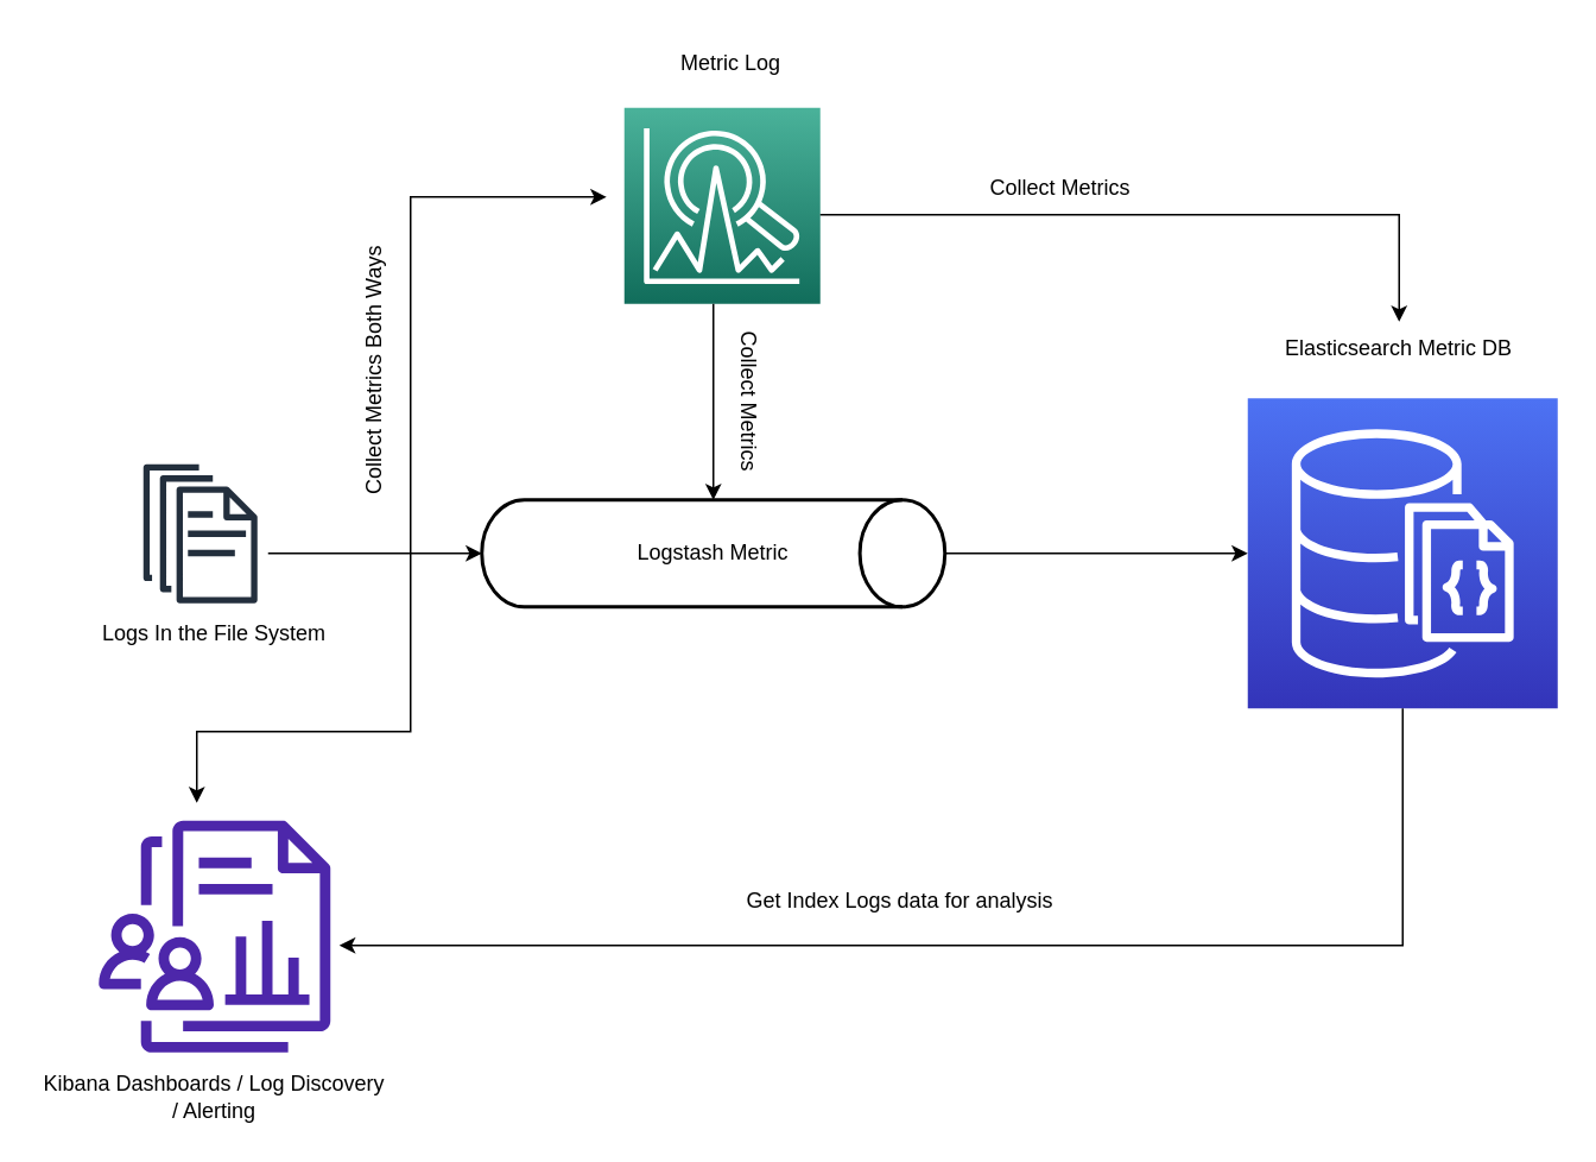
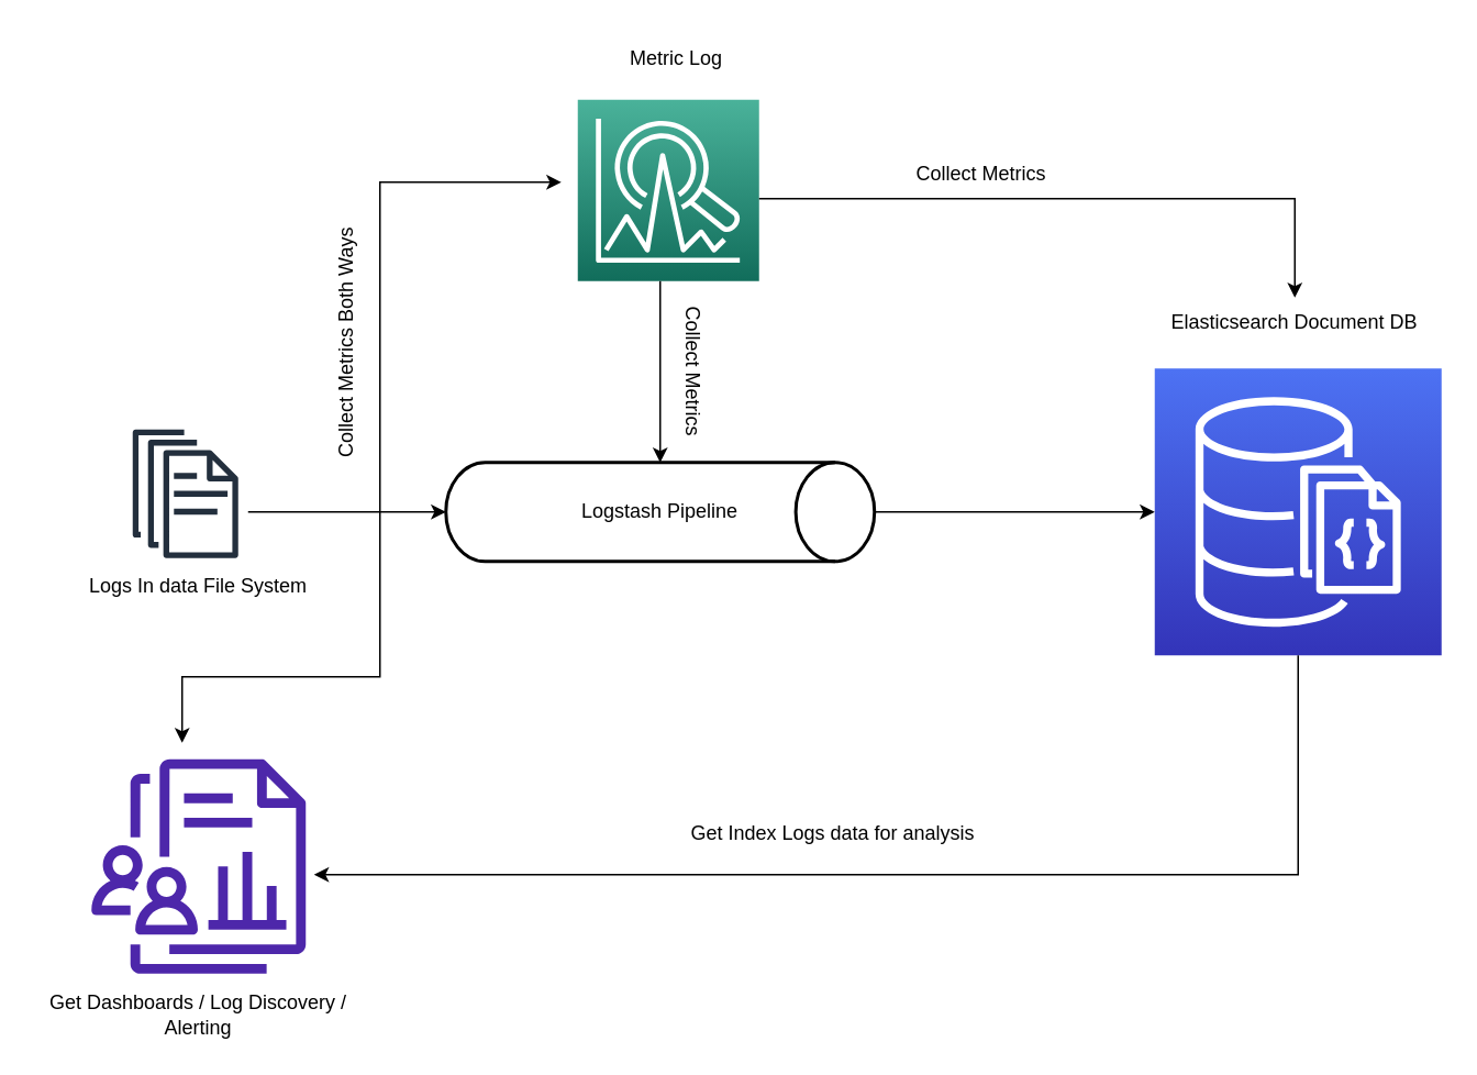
  <mxCell id="0" />
  <mxCell id="1" parent="0" />
  <mxCell id="2" value="" style="sketch=0;outlineConnect=0;fontColor=#232F3E;gradientColor=none;fillColor=#232F3D;strokeColor=none;dashed=0;verticalLabelPosition=bottom;verticalAlign=top;align=center;html=1;fontSize=12;fontStyle=0;aspect=fixed;pointerEvents=1;shape=mxgraph.aws4.documents;" vertex="1" parent="1"><mxGeometry x="80" y="260" width="64" height="78" as="geometry" /></mxCell>
- <mxCell id="3" value="Logs In the File System" style="text;html=1;strokeColor=none;fillColor=none;align=center;verticalAlign=middle;whiteSpace=wrap;rounded=0;" vertex="1" parent="1"><mxGeometry x="20" y="340" width="200" height="30" as="geometry" /></mxCell>
- <mxCell id="4" value="Logstash Metric" style="strokeWidth=2;html=1;shape=mxgraph.flowchart.direct_data;whiteSpace=wrap;" vertex="1" parent="1"><mxGeometry x="270" y="280" width="260" height="60" as="geometry" /></mxCell>
+ <mxCell id="3" value="Logs In data File System" style="text;html=1;strokeColor=none;fillColor=none;align=center;verticalAlign=middle;whiteSpace=wrap;rounded=0;" vertex="1" parent="1"><mxGeometry x="20" y="340" width="200" height="30" as="geometry" /></mxCell>
+ <mxCell id="4" value="Logstash Pipeline" style="strokeWidth=2;html=1;shape=mxgraph.flowchart.direct_data;whiteSpace=wrap;" vertex="1" parent="1"><mxGeometry x="270" y="280" width="260" height="60" as="geometry" /></mxCell>
  <mxCell id="5" value="" style="sketch=0;points=[[0,0,0],[0.25,0,0],[0.5,0,0],[0.75,0,0],[1,0,0],[0,1,0],[0.25,1,0],[0.5,1,0],[0.75,1,0],[1,1,0],[0,0.25,0],[0,0.5,0],[0,0.75,0],[1,0.25,0],[1,0.5,0],[1,0.75,0]];outlineConnect=0;fontColor=#232F3E;gradientColor=#4D72F3;gradientDirection=north;fillColor=#3334B9;strokeColor=#ffffff;dashed=0;verticalLabelPosition=bottom;verticalAlign=top;align=center;html=1;fontSize=12;fontStyle=0;aspect=fixed;shape=mxgraph.aws4.resourceIcon;resIcon=mxgraph.aws4.documentdb_with_mongodb_compatibility;" vertex="1" parent="1"><mxGeometry x="700" y="223" width="174" height="174" as="geometry" /></mxCell>
- <mxCell id="6" value="Elasticsearch Metric DB" style="text;html=1;strokeColor=none;fillColor=none;align=center;verticalAlign=middle;whiteSpace=wrap;rounded=0;" vertex="1" parent="1"><mxGeometry x="700" y="180" width="170" height="30" as="geometry" /></mxCell>
+ <mxCell id="6" value="Elasticsearch Document DB" style="text;html=1;strokeColor=none;fillColor=none;align=center;verticalAlign=middle;whiteSpace=wrap;rounded=0;" vertex="1" parent="1"><mxGeometry x="700" y="180" width="170" height="30" as="geometry" /></mxCell>
  <mxCell id="7" value="" style="endArrow=classic;html=1;rounded=0;exitX=1;exitY=0.5;exitDx=0;exitDy=0;exitPerimeter=0;" edge="1" parent="1" source="4" target="5"><mxGeometry width="50" height="50" relative="1" as="geometry"><mxPoint x="480" y="320" as="sourcePoint" /><mxPoint x="530" y="270" as="targetPoint" /></mxGeometry></mxCell>
  <mxCell id="8" value="" style="endArrow=classic;html=1;rounded=0;" edge="1" parent="1"><mxGeometry width="50" height="50" relative="1" as="geometry"><mxPoint x="150" y="310" as="sourcePoint" /><mxPoint x="270" y="310" as="targetPoint" /></mxGeometry></mxCell>
  <mxCell id="9" value="" style="sketch=0;outlineConnect=0;fontColor=#232F3E;gradientColor=none;fillColor=#4D27AA;strokeColor=none;dashed=0;verticalLabelPosition=bottom;verticalAlign=top;align=center;html=1;fontSize=12;fontStyle=0;aspect=fixed;pointerEvents=1;shape=mxgraph.aws4.datazone_data_projects;" vertex="1" parent="1"><mxGeometry x="55" y="460" width="130" height="130" as="geometry" /></mxCell>
- <mxCell id="10" value="Kibana Dashboards / Log Discovery / Alerting" style="text;html=1;strokeColor=none;fillColor=none;align=center;verticalAlign=middle;whiteSpace=wrap;rounded=0;" vertex="1" parent="1"><mxGeometry x="20" y="600" width="200" height="30" as="geometry" /></mxCell>
+ <mxCell id="10" value="Get Dashboards / Log Discovery / Alerting" style="text;html=1;strokeColor=none;fillColor=none;align=center;verticalAlign=middle;whiteSpace=wrap;rounded=0;" vertex="1" parent="1"><mxGeometry x="20" y="600" width="200" height="30" as="geometry" /></mxCell>
  <mxCell id="11" value="" style="sketch=0;points=[[0,0,0],[0.25,0,0],[0.5,0,0],[0.75,0,0],[1,0,0],[0,1,0],[0.25,1,0],[0.5,1,0],[0.75,1,0],[1,1,0],[0,0.25,0],[0,0.5,0],[0,0.75,0],[1,0.25,0],[1,0.5,0],[1,0.75,0]];outlineConnect=0;fontColor=#232F3E;gradientColor=#4AB29A;gradientDirection=north;fillColor=#116D5B;strokeColor=#ffffff;dashed=0;verticalLabelPosition=bottom;verticalAlign=top;align=center;html=1;fontSize=12;fontStyle=0;aspect=fixed;shape=mxgraph.aws4.resourceIcon;resIcon=mxgraph.aws4.lookout_for_metrics;" vertex="1" parent="1"><mxGeometry x="350" y="60" width="110" height="110" as="geometry" /></mxCell>
  <mxCell id="12" value="Metric Log" style="text;html=1;strokeColor=none;fillColor=none;align=center;verticalAlign=middle;whiteSpace=wrap;rounded=0;" vertex="1" parent="1"><mxGeometry x="310" y="20" width="200" height="30" as="geometry" /></mxCell>
  <mxCell id="13" value="" style="endArrow=classic;html=1;rounded=0;entryX=0.5;entryY=0;entryDx=0;entryDy=0;entryPerimeter=0;" edge="1" parent="1" target="4"><mxGeometry width="50" height="50" relative="1" as="geometry"><mxPoint x="400" y="170" as="sourcePoint" /><mxPoint x="530" y="270" as="targetPoint" /></mxGeometry></mxCell>
  <mxCell id="14" value="" style="endArrow=classic;html=1;rounded=0;entryX=0.5;entryY=0;entryDx=0;entryDy=0;" edge="1" parent="1" target="6"><mxGeometry width="50" height="50" relative="1" as="geometry"><mxPoint x="460" y="120" as="sourcePoint" /><mxPoint x="410" y="290" as="targetPoint" /><Array as="points"><mxPoint x="785" y="120" /></Array></mxGeometry></mxCell>
  <mxCell id="15" value="" style="endArrow=classic;html=1;rounded=0;exitX=0.5;exitY=1;exitDx=0;exitDy=0;exitPerimeter=0;" edge="1" parent="1" source="5"><mxGeometry width="50" height="50" relative="1" as="geometry"><mxPoint x="410" y="180" as="sourcePoint" /><mxPoint x="190" y="530" as="targetPoint" /><Array as="points"><mxPoint x="787" y="530" /></Array></mxGeometry></mxCell>
  <mxCell id="16" value="Collect Metrics" style="text;html=1;strokeColor=none;fillColor=none;align=center;verticalAlign=middle;whiteSpace=wrap;rounded=0;" vertex="1" parent="1"><mxGeometry x="530" y="90" width="130" height="30" as="geometry" /></mxCell>
  <mxCell id="17" value="Collect Metrics" style="text;html=1;strokeColor=none;fillColor=none;align=center;verticalAlign=middle;whiteSpace=wrap;rounded=0;rotation=90;" vertex="1" parent="1"><mxGeometry x="370" y="210" width="100" height="30" as="geometry" /></mxCell>
  <mxCell id="18" value="Collect Metrics Both Ways" style="text;html=1;strokeColor=none;fillColor=none;align=center;verticalAlign=middle;whiteSpace=wrap;rounded=0;rotation=270;" vertex="1" parent="1"><mxGeometry x="122.5" y="193" width="175" height="30" as="geometry" /></mxCell>
  <mxCell id="19" value="" style="endArrow=classic;startArrow=classic;html=1;rounded=0;" edge="1" parent="1"><mxGeometry width="50" height="50" relative="1" as="geometry"><mxPoint x="110" y="450" as="sourcePoint" /><mxPoint x="340" y="110" as="targetPoint" /><Array as="points"><mxPoint x="110" y="410" /><mxPoint x="230" y="410" /><mxPoint x="230" y="110" /></Array></mxGeometry></mxCell>
  <mxCell id="20" value="Get Index Logs data for analysis" style="text;html=1;strokeColor=none;fillColor=none;align=center;verticalAlign=middle;whiteSpace=wrap;rounded=0;rotation=0;" vertex="1" parent="1"><mxGeometry x="380" y="490" width="250" height="30" as="geometry" /></mxCell>
